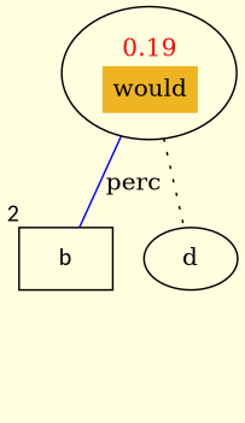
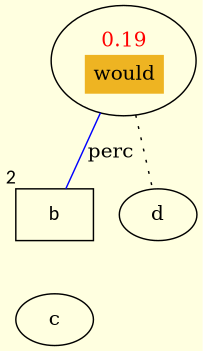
  graph {
    bgcolor=lightyellow
    edge [color=blue]
    n1 [height=1.0607 label=<<TABLE BORDER="0" CELLBORDER="0" CELLSPACING="0"><TR><TD><FONT COLOR="red">0.19</FONT></TD></TR><TR><TD CELLPADDING="6" BGCOLOR="goldenrod2" PORT="p1">would</TD></TR></TABLE>> width=1.2374]
    b [fontname=calibri height=0.5 shape=box width=0.75 xlabel=2]
    d [height=0.5 width=0.75]
+   c [height=0.5 width=0.75]
    n1 -- b [label=perc]
    n1 -- d [style=dotted color=""]
+   b -- c [style=invis]
  }
